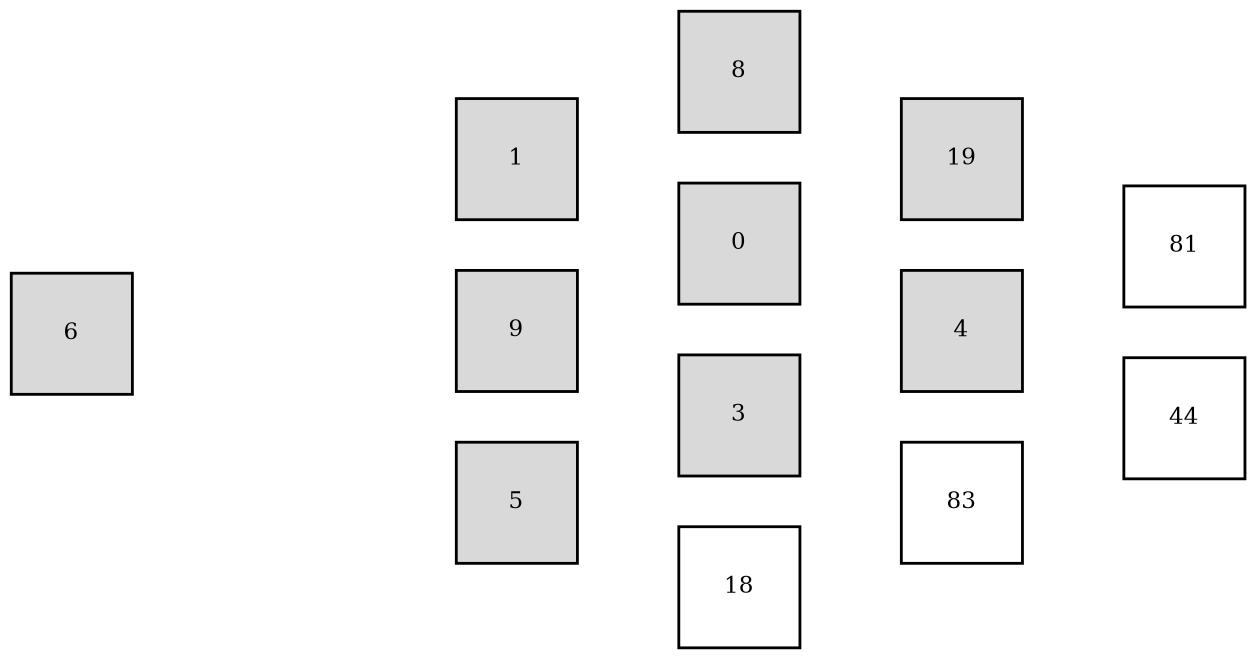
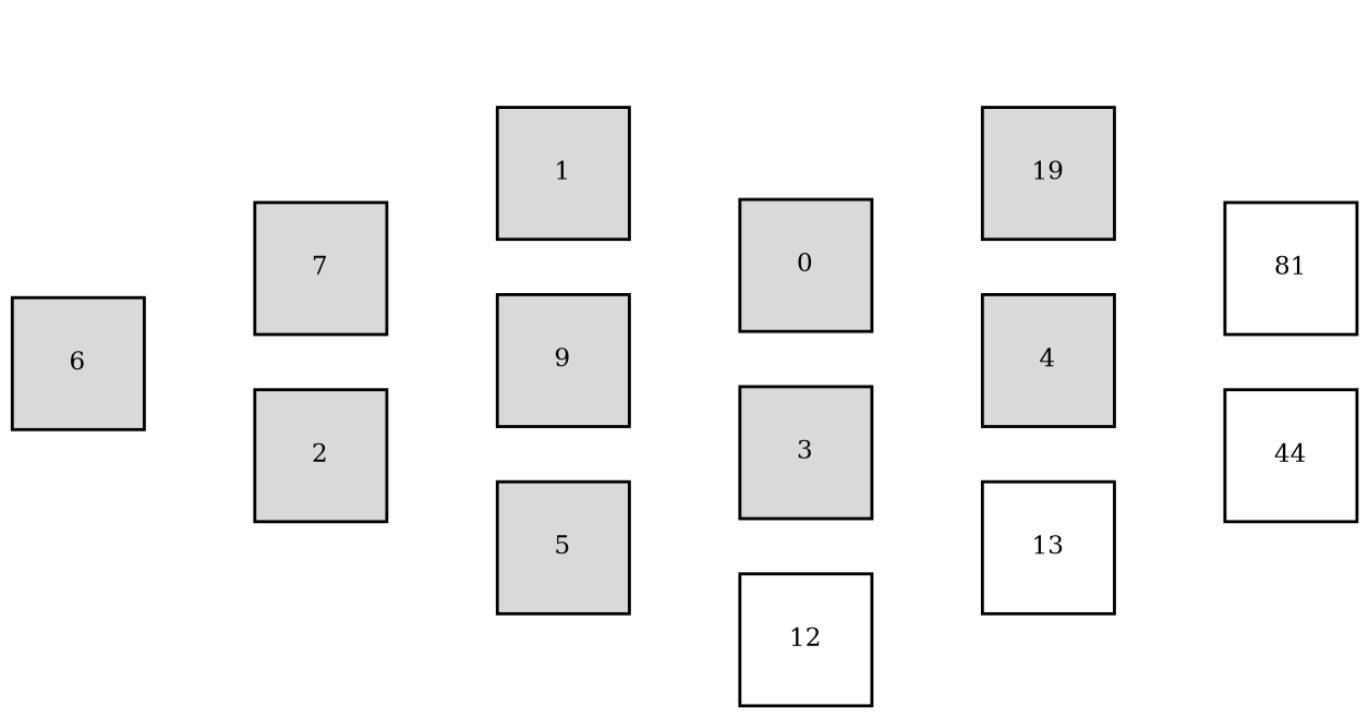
  digraph {
    rank=same
    rankdir=LR
    splines=ortho
    node [fillcolor="#d9d9d9" fixedsize=true fontsize=8 shape=square style=filled]
    edge [constraint=true style=invis]
    n1 [label=6 width=0.6]
+   n2 [label=7 width=0.6]
+   n3 [label=2 width=0.6]
    n4 [label=1 width=0.6]
    n5 [label=9 width=0.6]
    n6 [label=5 width=0.6]
-   n7 [label=8 width=0.6]
    n8 [label=0 width=0.6]
    n9 [label=3 width=0.6]
    n10 [label=19 width=0.6]
    n11 [label=4 width=0.6]
    n12 [fillcolor="#ffffff" label=81 width=0.6]
-   12 [fillcolor="#ffffff" width=0.6 label=18]
-   13 [fillcolor="#ffffff" width=0.6 label=83]
+   12 [fillcolor="#ffffff" width=0.6]
+   13 [fillcolor="#ffffff" width=0.6]
    n15 [fillcolor="#ffffff" label=44 width=0.6]
-   n4 -> n7
+   n1 -> n2
+   n1 -> n3
+   n2 -> n4
+   n2 -> n5
+   n3 -> n5
+   n3 -> n6
    n4 -> n8
    n5 -> n8
    n5 -> n9
    n6 -> n9
    n6 -> 12
-   n7 -> n10
    n8 -> n10
    n8 -> n11
    n9 -> n11
    n9 -> 13
    n10 -> n12
    n11 -> n12
    n11 -> n15
    12 -> 13
    13 -> n15
  }
